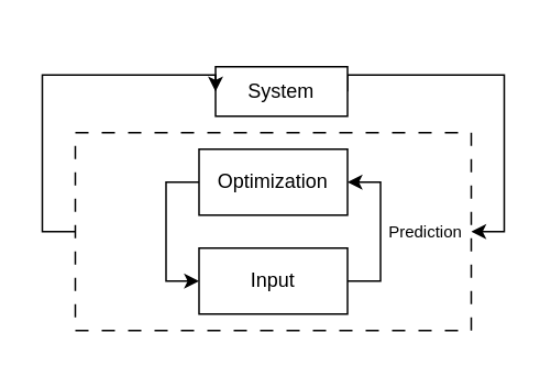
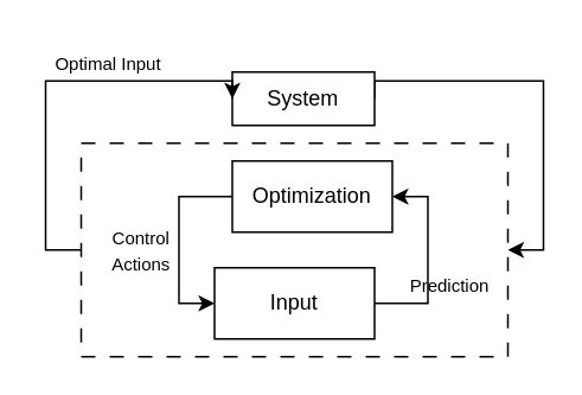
  <mxCell id="0" />
  <mxCell id="1" parent="0" />
  <mxCell id="2" style="edgeStyle=orthogonalEdgeStyle;rounded=0;orthogonalLoop=1;jettySize=auto;html=1;entryX=1;entryY=0.5;entryDx=0;entryDy=0;exitX=1;exitY=0.5;exitDx=0;exitDy=0;" edge="1" parent="1" source="3" target="5"><mxGeometry relative="1" as="geometry"><Array as="points"><mxPoint x="305" y="45" /><mxPoint x="305" y="140" /></Array></mxGeometry></mxCell>
  <mxCell id="3" value="System" style="rounded=0;whiteSpace=wrap;html=1;" vertex="1" parent="1"><mxGeometry x="130" y="40" width="80" height="30" as="geometry" /></mxCell>
  <mxCell id="4" style="edgeStyle=orthogonalEdgeStyle;rounded=0;orthogonalLoop=1;jettySize=auto;html=1;entryX=0;entryY=0.5;entryDx=0;entryDy=0;exitX=0;exitY=0.5;exitDx=0;exitDy=0;" edge="1" parent="1" source="5" target="3"><mxGeometry relative="1" as="geometry"><Array as="points"><mxPoint x="25" y="140" /><mxPoint x="25" y="45" /></Array></mxGeometry></mxCell>
  <mxCell id="5" value="" style="rounded=0;whiteSpace=wrap;html=1;dashed=1;dashPattern=8 8;" vertex="1" parent="1"><mxGeometry x="45" y="80" width="240" height="120" as="geometry" /></mxCell>
  <mxCell id="6" style="edgeStyle=orthogonalEdgeStyle;rounded=0;orthogonalLoop=1;jettySize=auto;html=1;entryX=0;entryY=0.5;entryDx=0;entryDy=0;exitX=0;exitY=0.5;exitDx=0;exitDy=0;" edge="1" parent="1" source="7" target="9"><mxGeometry relative="1" as="geometry" /></mxCell>
- <mxCell id="7" value="Optimization" style="rounded=0;whiteSpace=wrap;html=1;" vertex="1" parent="1"><mxGeometry x="120" y="90" width="90" height="40" as="geometry" /></mxCell>
+ <mxCell id="7" value="Optimization" style="rounded=0;whiteSpace=wrap;html=1;" vertex="1" parent="1"><mxGeometry x="130" y="90" width="90" height="40" as="geometry" /></mxCell>
  <mxCell id="8" style="edgeStyle=orthogonalEdgeStyle;rounded=0;orthogonalLoop=1;jettySize=auto;html=1;entryX=1;entryY=0.5;entryDx=0;entryDy=0;exitX=1;exitY=0.5;exitDx=0;exitDy=0;" edge="1" parent="1" source="9" target="7"><mxGeometry relative="1" as="geometry" /></mxCell>
  <mxCell id="9" value="Input" style="rounded=0;whiteSpace=wrap;html=1;" vertex="1" parent="1"><mxGeometry x="120" y="150" width="90" height="40" as="geometry" /></mxCell>
- <mxCell id="12" value="&lt;font style=&quot;font-size: 10px;&quot;&gt;Prediction&lt;/font&gt;" style="text;html=1;strokeColor=none;fillColor=none;align=center;verticalAlign=middle;whiteSpace=wrap;rounded=0;" vertex="1" parent="1"><mxGeometry x="230" y="128.75" width="55" height="22.5" as="geometry" /></mxCell>
+ <mxCell id="10" value="&lt;font style=&quot;font-size: 10px;&quot;&gt;Optimal Input&lt;/font&gt;" style="text;html=1;align=center;verticalAlign=middle;resizable=0;points=[];autosize=1;strokeColor=none;fillColor=none;" vertex="1" parent="1"><mxGeometry x="20" y="20" width="80" height="30" as="geometry" /></mxCell>
+ <mxCell id="11" value="&lt;font style=&quot;font-size: 10px;&quot;&gt;Control Actions&lt;/font&gt;" style="text;html=1;strokeColor=none;fillColor=none;align=center;verticalAlign=middle;whiteSpace=wrap;rounded=0;" vertex="1" parent="1"><mxGeometry x="59" y="130" width="40" height="20" as="geometry" /></mxCell>
+ <mxCell id="12" value="&lt;font style=&quot;font-size: 10px;&quot;&gt;Prediction&lt;/font&gt;" style="text;html=1;strokeColor=none;fillColor=none;align=center;verticalAlign=middle;whiteSpace=wrap;rounded=0;" vertex="1" parent="1"><mxGeometry x="225" y="148.75" width="55" height="22.5" as="geometry" /></mxCell>
